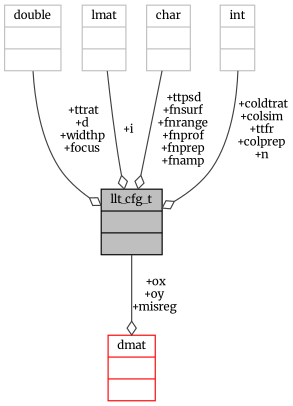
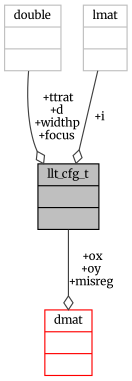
  digraph {
    fontname=Merriweather
    node [color=grey75 fontname=Merriweather fontsize=10 shape=record]
    edge [arrowhead=odiamond color=grey25 fontname=Merriweather fontsize=10 labelfontname=Helvetica labelfontsize=10 style=solid]
    n1 [color=black fillcolor=grey75 fontcolor=black height=0.2 label="{llt_cfg_t\n||}" style=filled width=0.4]
    n2 [color=red height=0.2 label="{dmat\n||}" width=0.4]
    n3 [height=0.2 label="{double\n||}" width=0.4]
    n4 [height=0.2 label="{lmat\n||}" width=0.4]
-   n5 [height=0.2 label="{char\n||}" width=0.4]
-   n6 [height=0.2 label="{int\n||}" width=0.4]
    n1 -> n2 [label=" +ox\n+oy\n+misreg"]
    n3 -> n1 [label=" +ttrat\n+d\n+widthp\n+focus"]
    n4 -> n1 [label=" +i"]
-   n5 -> n1 [label=" +ttpsd\n+fnsurf\n+fnrange\n+fnprof\n+fnprep\n+fnamp"]
-   n6 -> n1 [label=" +coldtrat\n+colsim\n+ttfr\n+colprep\n+n"]
  }
